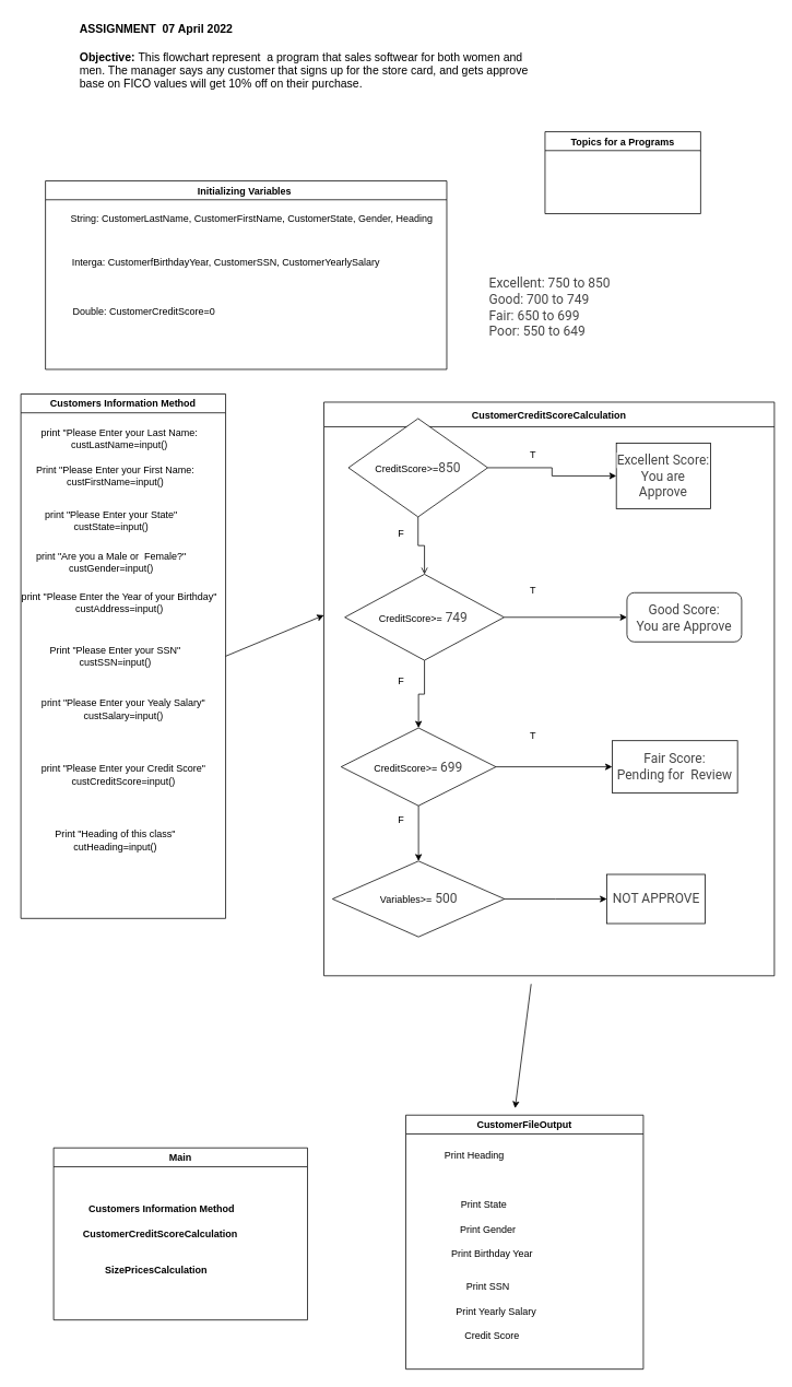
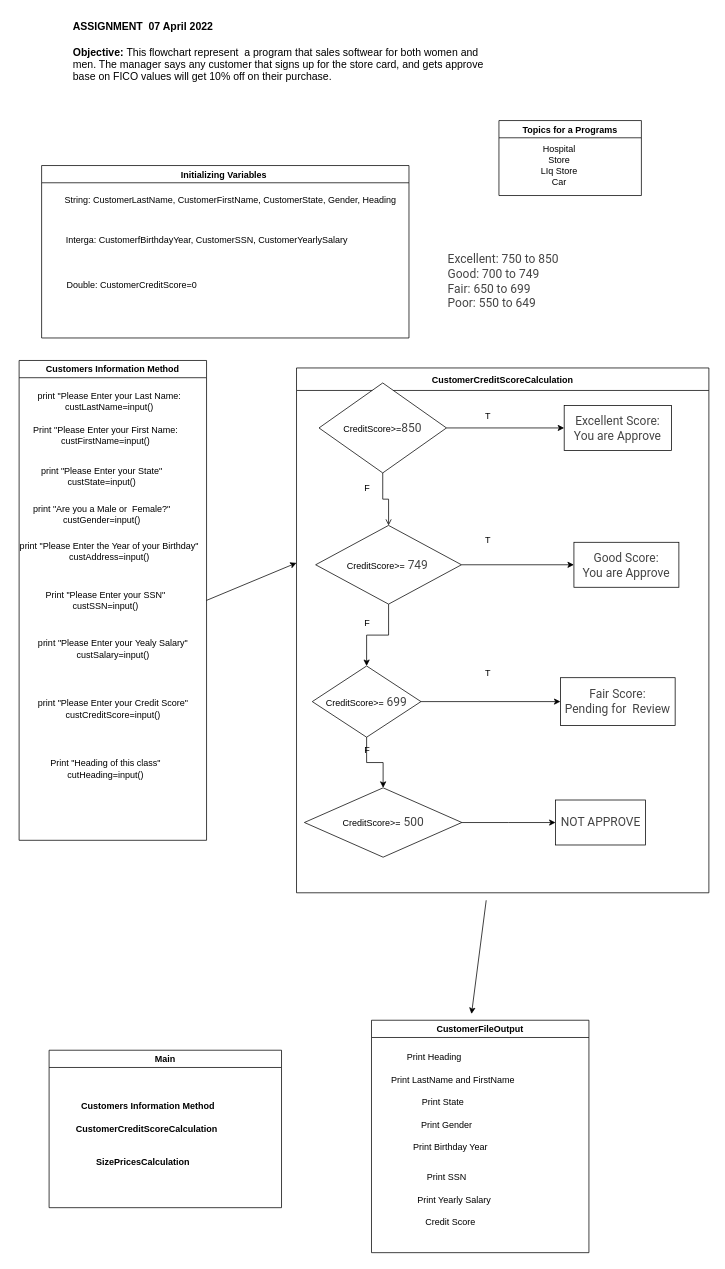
  <mxCell id="0" />
  <mxCell id="1" parent="0" />
  <mxCell id="2" value="&lt;font style=&quot;font-size: 14px&quot;&gt;&lt;b&gt;ASSIGNMENT&amp;nbsp; 07 April 2022&lt;br&gt;&lt;br&gt;Objective: &lt;/b&gt;This flowchart represent&amp;nbsp; a program that sales softwear for both women and men. The manager says any customer that signs up for the store card, and gets approve base on FICO values will get 10% off on their purchase.&lt;br&gt;&lt;br&gt;&lt;br&gt;&lt;br&gt;&lt;/font&gt;" style="text;whiteSpace=wrap;html=1;" parent="1" vertex="1"><mxGeometry x="95" y="20" width="550" height="110" as="geometry" /></mxCell>
  <mxCell id="3" value="Topics for a Programs" style="swimlane;" parent="1" vertex="1"><mxGeometry x="665" y="160" width="190" height="100" as="geometry" /></mxCell>
+ <mxCell id="4" value="Hospital&lt;br&gt;Store&lt;br&gt;LIq Store&lt;br&gt;Car" style="text;html=1;align=center;verticalAlign=middle;resizable=0;points=[];autosize=1;strokeColor=none;fillColor=none;" parent="3" vertex="1"><mxGeometry x="50" y="30" width="60" height="60" as="geometry" /></mxCell>
  <mxCell id="5" value="&#10;Customers Information Method&#10;" style="swimlane;startSize=23;" parent="1" vertex="1"><mxGeometry x="25" y="480" width="250" height="640" as="geometry" /></mxCell>
  <mxCell id="6" value="print &quot;Please Enter your Last Name:&lt;br&gt;custLastName=input()" style="text;html=1;align=center;verticalAlign=middle;resizable=0;points=[];autosize=1;strokeColor=none;fillColor=none;" parent="5" vertex="1"><mxGeometry x="15" y="40" width="210" height="30" as="geometry" /></mxCell>
  <mxCell id="7" value="Print &quot;Please Enter your First Name:&lt;br&gt;custFirstName=input()" style="text;html=1;align=center;verticalAlign=middle;resizable=0;points=[];autosize=1;strokeColor=none;fillColor=none;" parent="5" vertex="1"><mxGeometry x="10" y="85" width="210" height="30" as="geometry" /></mxCell>
  <mxCell id="8" value="Print &quot;Please Enter your SSN&quot;&lt;br&gt;custSSN=input()" style="text;html=1;align=center;verticalAlign=middle;resizable=0;points=[];autosize=1;strokeColor=none;fillColor=none;" parent="5" vertex="1"><mxGeometry x="25" y="305" width="180" height="30" as="geometry" /></mxCell>
  <mxCell id="9" value="print &quot;Please Enter your Yealy Salary&quot;&lt;br&gt;custSalary=input()" style="text;html=1;align=center;verticalAlign=middle;resizable=0;points=[];autosize=1;strokeColor=none;fillColor=none;" parent="5" vertex="1"><mxGeometry x="15" y="370" width="220" height="30" as="geometry" /></mxCell>
  <mxCell id="10" value="print &quot;Please Enter the Year of your Birthday&quot;&lt;br&gt;custAddress=input()" style="text;html=1;align=center;verticalAlign=middle;resizable=0;points=[];autosize=1;strokeColor=none;fillColor=none;" parent="5" vertex="1"><mxGeometry x="-5" y="240" width="250" height="30" as="geometry" /></mxCell>
  <mxCell id="11" value="print &quot;Are you a Male or&amp;nbsp; Female?&quot;&lt;br&gt;custGender=input()" style="text;html=1;align=center;verticalAlign=middle;resizable=0;points=[];autosize=1;strokeColor=none;fillColor=none;" parent="5" vertex="1"><mxGeometry x="10" y="190" width="200" height="30" as="geometry" /></mxCell>
  <mxCell id="12" value="Print &quot;Heading of this class&quot;&lt;br&gt;cutHeading=input()" style="text;html=1;align=center;verticalAlign=middle;resizable=0;points=[];autosize=1;strokeColor=none;fillColor=none;" vertex="1" parent="5"><mxGeometry x="35" y="530" width="160" height="30" as="geometry" /></mxCell>
  <mxCell id="13" value="print &quot;Please Enter your Credit Score&quot;&lt;br&gt;custCreditScore=input()" style="text;html=1;align=center;verticalAlign=middle;resizable=0;points=[];autosize=1;strokeColor=none;fillColor=none;" vertex="1" parent="5"><mxGeometry x="15" y="450" width="220" height="30" as="geometry" /></mxCell>
  <mxCell id="14" value="&lt;span style=&quot;color: rgba(0 , 0 , 0 , 0) ; font-family: monospace ; font-size: 0px&quot;&gt;%3CmxGraphModel%3E%3Croot%3E%3CmxCell%20id%3D%220%22%2F%3E%3CmxCell%20id%3D%221%22%20parent%3D%220%22%2F%3E%3CmxCell%20id%3D%222%22%20value%3D%22print%20%26quot%3BPlease%20Enter%20your%20Yealy%20Salary%26quot%3B%26lt%3Bbr%26gt%3BcustSalary%3Dinput()%22%20style%3D%22text%3Bhtml%3D1%3Balign%3Dcenter%3BverticalAlign%3Dmiddle%3Bresizable%3D0%3Bpoints%3D%5B%5D%3Bautosize%3D1%3BstrokeColor%3Dnone%3BfillColor%3Dnone%3B%22%20vertex%3D%221%22%20parent%3D%221%22%3E%3CmxGeometry%20x%3D%2235%22%20y%3D%22880%22%20width%3D%22220%22%20height%3D%2230%22%20as%3D%22geometry%22%2F%3E%3C%2FmxCell%3E%3C%2Froot%3E%3C%2FmxGraphModel%3E&lt;/span&gt;" style="text;html=1;align=center;verticalAlign=middle;resizable=0;points=[];autosize=1;strokeColor=none;fillColor=none;" vertex="1" parent="5"><mxGeometry x="80" y="460" width="20" height="20" as="geometry" /></mxCell>
  <mxCell id="15" value="print &quot;Please Enter your State&quot;&lt;br&gt;custState=input()" style="text;html=1;align=center;verticalAlign=middle;resizable=0;points=[];autosize=1;strokeColor=none;fillColor=none;" vertex="1" parent="5"><mxGeometry x="20" y="140" width="180" height="30" as="geometry" /></mxCell>
  <mxCell id="16" value="CustomerCreditScoreCalculation" style="swimlane;startSize=30;" parent="1" vertex="1"><mxGeometry x="395" y="490" width="550" height="700" as="geometry" /></mxCell>
  <mxCell id="17" value="" style="edgeStyle=orthogonalEdgeStyle;rounded=0;orthogonalLoop=1;jettySize=auto;html=1;" parent="16" source="19" target="20" edge="1"><mxGeometry relative="1" as="geometry" /></mxCell>
  <mxCell id="18" value="" style="edgeStyle=orthogonalEdgeStyle;rounded=0;orthogonalLoop=1;jettySize=auto;html=1;endArrow=open;" edge="1" parent="16" source="19" target="23"><mxGeometry relative="1" as="geometry" /></mxCell>
  <mxCell id="19" value="CreditScore&amp;gt;=&lt;span style=&quot;color: rgb(68 , 68 , 68) ; font-family: &amp;#34;roboto&amp;#34; , sans-serif ; font-size: 16px ; text-align: left ; background-color: rgb(255 , 255 , 255)&quot;&gt;850&lt;/span&gt;" style="rhombus;whiteSpace=wrap;html=1;" parent="16" vertex="1"><mxGeometry x="30" y="20" width="170" height="120" as="geometry" /></mxCell>
- <mxCell id="20" value="&lt;span style=&quot;color: rgb(68 , 68 , 68) ; font-family: &amp;#34;roboto&amp;#34; , sans-serif ; font-size: 16px ; text-align: left ; background-color: rgb(255 , 255 , 255)&quot;&gt;Excellent Score:&lt;br&gt;You are Approve&lt;br&gt;&lt;/span&gt;" style="whiteSpace=wrap;html=1;" parent="16" vertex="1"><mxGeometry x="357" y="50" width="115" height="80" as="geometry" /></mxCell>
+ <mxCell id="20" value="&lt;span style=&quot;color: rgb(68 , 68 , 68) ; font-family: &amp;#34;roboto&amp;#34; , sans-serif ; font-size: 16px ; text-align: left ; background-color: rgb(255 , 255 , 255)&quot;&gt;Excellent Score:&lt;br&gt;You are Approve&lt;br&gt;&lt;/span&gt;" style="whiteSpace=wrap;html=1;" parent="16" vertex="1"><mxGeometry x="357" y="50" width="143" height="60" as="geometry" /></mxCell>
  <mxCell id="21" value="" style="edgeStyle=orthogonalEdgeStyle;rounded=0;orthogonalLoop=1;jettySize=auto;html=1;" parent="16" source="23" target="25" edge="1"><mxGeometry relative="1" as="geometry" /></mxCell>
  <mxCell id="22" value="" style="edgeStyle=orthogonalEdgeStyle;rounded=0;orthogonalLoop=1;jettySize=auto;html=1;" parent="16" source="23" target="26" edge="1"><mxGeometry relative="1" as="geometry" /></mxCell>
  <mxCell id="23" value="CreditScore&amp;gt;=&lt;span style=&quot;color: rgb(68 , 68 , 68) ; font-family: &amp;#34;roboto&amp;#34; , sans-serif ; font-size: 16px ; text-align: left ; background-color: rgb(255 , 255 , 255)&quot;&gt;&amp;nbsp;749&amp;nbsp;&lt;/span&gt;" style="rhombus;whiteSpace=wrap;html=1;" parent="16" vertex="1"><mxGeometry x="25.5" y="210" width="194.5" height="105" as="geometry" /></mxCell>
  <mxCell id="24" value="" style="edgeStyle=orthogonalEdgeStyle;rounded=0;orthogonalLoop=1;jettySize=auto;html=1;" edge="1" parent="16" source="25" target="29"><mxGeometry relative="1" as="geometry" /></mxCell>
- <mxCell id="25" value="CreditScore&amp;gt;=&lt;span style=&quot;color: rgb(68 , 68 , 68) ; font-family: &amp;#34;roboto&amp;#34; , sans-serif ; font-size: 16px ; text-align: left ; background-color: rgb(255 , 255 , 255)&quot;&gt;&amp;nbsp;&lt;/span&gt;&lt;span style=&quot;color: rgb(68 , 68 , 68) ; font-family: &amp;#34;roboto&amp;#34; , sans-serif ; font-size: 16px ; text-align: left ; background-color: rgb(255 , 255 , 255)&quot;&gt;699&lt;/span&gt;" style="rhombus;whiteSpace=wrap;html=1;" parent="16" vertex="1"><mxGeometry x="21" y="397.5" width="189" height="95" as="geometry" /></mxCell>
- <mxCell id="26" value="&lt;span style=&quot;color: rgb(68 , 68 , 68) ; font-family: &amp;#34;roboto&amp;#34; , sans-serif ; font-size: 16px ; text-align: left ; background-color: rgb(255 , 255 , 255)&quot;&gt;Good Score:&lt;/span&gt;&lt;br style=&quot;color: rgb(68 , 68 , 68) ; font-family: &amp;#34;roboto&amp;#34; , sans-serif ; font-size: 16px ; text-align: left&quot;&gt;&lt;span style=&quot;color: rgb(68 , 68 , 68) ; font-family: &amp;#34;roboto&amp;#34; , sans-serif ; font-size: 16px ; text-align: left ; background-color: rgb(255 , 255 , 255)&quot;&gt;You are Approve&lt;/span&gt;" style="whiteSpace=wrap;html=1;rounded=1;" parent="16" vertex="1"><mxGeometry x="370" y="232.5" width="140" height="60" as="geometry" /></mxCell>
+ <mxCell id="25" value="CreditScore&amp;gt;=&lt;span style=&quot;color: rgb(68 , 68 , 68) ; font-family: &amp;#34;roboto&amp;#34; , sans-serif ; font-size: 16px ; text-align: left ; background-color: rgb(255 , 255 , 255)&quot;&gt;&amp;nbsp;&lt;/span&gt;&lt;span style=&quot;color: rgb(68 , 68 , 68) ; font-family: &amp;#34;roboto&amp;#34; , sans-serif ; font-size: 16px ; text-align: left ; background-color: rgb(255 , 255 , 255)&quot;&gt;699&lt;/span&gt;" style="rhombus;whiteSpace=wrap;html=1;" parent="16" vertex="1"><mxGeometry x="21" y="397.5" width="145" height="95" as="geometry" /></mxCell>
+ <mxCell id="26" value="&lt;span style=&quot;color: rgb(68 , 68 , 68) ; font-family: &amp;#34;roboto&amp;#34; , sans-serif ; font-size: 16px ; text-align: left ; background-color: rgb(255 , 255 , 255)&quot;&gt;Good Score:&lt;/span&gt;&lt;br style=&quot;color: rgb(68 , 68 , 68) ; font-family: &amp;#34;roboto&amp;#34; , sans-serif ; font-size: 16px ; text-align: left&quot;&gt;&lt;span style=&quot;color: rgb(68 , 68 , 68) ; font-family: &amp;#34;roboto&amp;#34; , sans-serif ; font-size: 16px ; text-align: left ; background-color: rgb(255 , 255 , 255)&quot;&gt;You are Approve&lt;/span&gt;" style="whiteSpace=wrap;html=1;" parent="16" vertex="1"><mxGeometry x="370" y="232.5" width="140" height="60" as="geometry" /></mxCell>
  <mxCell id="27" value="T" style="text;html=1;align=center;verticalAlign=middle;resizable=0;points=[];autosize=1;strokeColor=none;fillColor=none;" parent="16" vertex="1"><mxGeometry x="245" y="220" width="20" height="20" as="geometry" /></mxCell>
  <mxCell id="28" value="T" style="text;html=1;align=center;verticalAlign=middle;resizable=0;points=[];autosize=1;strokeColor=none;fillColor=none;" parent="16" vertex="1"><mxGeometry x="245" y="55" width="20" height="20" as="geometry" /></mxCell>
  <mxCell id="29" value="&lt;span style=&quot;color: rgb(68 , 68 , 68) ; font-family: &amp;#34;roboto&amp;#34; , sans-serif ; font-size: 16px ; text-align: left ; background-color: rgb(255 , 255 , 255)&quot;&gt;Fair Score:&lt;br&gt;Pending for&amp;nbsp; Review&lt;br&gt;&lt;/span&gt;" style="whiteSpace=wrap;html=1;" vertex="1" parent="16"><mxGeometry x="352" y="413.13" width="153" height="63.75" as="geometry" /></mxCell>
  <mxCell id="30" value="T" style="text;html=1;align=center;verticalAlign=middle;resizable=0;points=[];autosize=1;strokeColor=none;fillColor=none;" parent="16" vertex="1"><mxGeometry x="245" y="397.5" width="20" height="20" as="geometry" /></mxCell>
  <mxCell id="31" value="" style="edgeStyle=orthogonalEdgeStyle;rounded=0;orthogonalLoop=1;jettySize=auto;html=1;" edge="1" parent="16" source="32" target="36"><mxGeometry relative="1" as="geometry" /></mxCell>
- <mxCell id="32" value="Variables&amp;gt;=&lt;span style=&quot;color: rgb(68 , 68 , 68) ; font-family: &amp;#34;roboto&amp;#34; , sans-serif ; font-size: 16px ; text-align: left ; background-color: rgb(255 , 255 , 255)&quot;&gt;&amp;nbsp;500&lt;/span&gt;&lt;span style=&quot;color: rgb(68 , 68 , 68) ; font-family: &amp;#34;roboto&amp;#34; , sans-serif ; font-size: 16px ; text-align: left ; background-color: rgb(255 , 255 , 255)&quot;&gt;&lt;br&gt;&lt;/span&gt;" style="rhombus;whiteSpace=wrap;html=1;" parent="16" vertex="1"><mxGeometry x="10.5" y="560" width="210" height="92.5" as="geometry" /></mxCell>
+ <mxCell id="32" value="CreditScore&amp;gt;=&lt;span style=&quot;color: rgb(68 , 68 , 68) ; font-family: &amp;#34;roboto&amp;#34; , sans-serif ; font-size: 16px ; text-align: left ; background-color: rgb(255 , 255 , 255)&quot;&gt;&amp;nbsp;500&lt;/span&gt;&lt;span style=&quot;color: rgb(68 , 68 , 68) ; font-family: &amp;#34;roboto&amp;#34; , sans-serif ; font-size: 16px ; text-align: left ; background-color: rgb(255 , 255 , 255)&quot;&gt;&lt;br&gt;&lt;/span&gt;" style="rhombus;whiteSpace=wrap;html=1;" parent="16" vertex="1"><mxGeometry x="10.5" y="560" width="210" height="92.5" as="geometry" /></mxCell>
  <mxCell id="33" value="" style="edgeStyle=orthogonalEdgeStyle;rounded=0;orthogonalLoop=1;jettySize=auto;html=1;" parent="16" source="25" target="32" edge="1"><mxGeometry relative="1" as="geometry" /></mxCell>
  <mxCell id="34" value="F" style="text;html=1;align=center;verticalAlign=middle;resizable=0;points=[];autosize=1;strokeColor=none;fillColor=none;" vertex="1" parent="16"><mxGeometry x="84" y="330" width="20" height="20" as="geometry" /></mxCell>
  <mxCell id="35" value="F" style="text;html=1;align=center;verticalAlign=middle;resizable=0;points=[];autosize=1;strokeColor=none;fillColor=none;" vertex="1" parent="16"><mxGeometry x="84" y="500" width="20" height="20" as="geometry" /></mxCell>
  <mxCell id="36" value="&lt;div style=&quot;text-align: left&quot;&gt;&lt;font color=&quot;#444444&quot; face=&quot;roboto, sans-serif&quot;&gt;&lt;span style=&quot;font-size: 16px ; background-color: rgb(255 , 255 , 255)&quot;&gt;NOT APPROVE&lt;/span&gt;&lt;/font&gt;&lt;/div&gt;" style="whiteSpace=wrap;html=1;" vertex="1" parent="16"><mxGeometry x="345.5" y="576.25" width="120" height="60" as="geometry" /></mxCell>
  <mxCell id="37" value="F" style="text;html=1;align=center;verticalAlign=middle;resizable=0;points=[];autosize=1;strokeColor=none;fillColor=none;" vertex="1" parent="16"><mxGeometry x="84" y="150" width="20" height="20" as="geometry" /></mxCell>
  <mxCell id="38" value="Initializing Variables " style="swimlane;startSize=23;" parent="1" vertex="1"><mxGeometry x="55" y="220" width="490" height="230" as="geometry" /></mxCell>
  <mxCell id="39" value="String: CustomerLastName, CustomerFirstName, CustomerState, Gender, Heading " style="text;strokeColor=none;fillColor=none;align=left;verticalAlign=middle;spacingLeft=4;spacingRight=4;overflow=hidden;points=[[0,0.5],[1,0.5]];portConstraint=eastwest;rotatable=0;" parent="38" vertex="1"><mxGeometry x="25" y="30" width="465" height="30" as="geometry" /></mxCell>
  <mxCell id="40" value="Interga: CustomerfBirthdayYear, CustomerSSN, CustomerYearlySalary" style="text;html=1;align=center;verticalAlign=middle;resizable=0;points=[];autosize=1;strokeColor=none;fillColor=none;" parent="38" vertex="1"><mxGeometry x="25" y="90" width="390" height="20" as="geometry" /></mxCell>
  <mxCell id="41" value="Double: CustomerCreditScore=0" style="text;html=1;align=center;verticalAlign=middle;resizable=0;points=[];autosize=1;strokeColor=none;fillColor=none;" vertex="1" parent="38"><mxGeometry x="25" y="150" width="190" height="20" as="geometry" /></mxCell>
  <mxCell id="42" value="CustomerFileOutput" style="swimlane;" parent="1" vertex="1"><mxGeometry x="495" y="1360" width="290" height="310" as="geometry" /></mxCell>
+ <mxCell id="43" value="Print LastName and FirstName&amp;nbsp;" style="text;html=1;align=center;verticalAlign=middle;resizable=0;points=[];autosize=1;strokeColor=none;fillColor=none;" parent="42" vertex="1"><mxGeometry x="20" y="70" width="180" height="20" as="geometry" /></mxCell>
  <mxCell id="44" value="Print Heading&amp;nbsp;" style="text;html=1;align=center;verticalAlign=middle;resizable=0;points=[];autosize=1;strokeColor=none;fillColor=none;" parent="42" vertex="1"><mxGeometry x="40" y="40" width="90" height="20" as="geometry" /></mxCell>
  <mxCell id="45" value="Print State" style="text;html=1;align=center;verticalAlign=middle;resizable=0;points=[];autosize=1;strokeColor=none;fillColor=none;" parent="42" vertex="1"><mxGeometry x="60" y="100" width="70" height="20" as="geometry" /></mxCell>
  <mxCell id="46" value="Print Gender" style="text;html=1;align=center;verticalAlign=middle;resizable=0;points=[];autosize=1;strokeColor=none;fillColor=none;" parent="42" vertex="1"><mxGeometry x="60" y="130" width="80" height="20" as="geometry" /></mxCell>
  <mxCell id="47" value="Print Birthday Year" style="text;html=1;align=center;verticalAlign=middle;resizable=0;points=[];autosize=1;strokeColor=none;fillColor=none;" parent="42" vertex="1"><mxGeometry x="50" y="160" width="110" height="20" as="geometry" /></mxCell>
  <mxCell id="48" value="Print SSN" style="text;html=1;align=center;verticalAlign=middle;resizable=0;points=[];autosize=1;strokeColor=none;fillColor=none;" parent="42" vertex="1"><mxGeometry x="65" y="200" width="70" height="20" as="geometry" /></mxCell>
  <mxCell id="49" value="Print Yearly Salary" style="text;html=1;align=center;verticalAlign=middle;resizable=0;points=[];autosize=1;strokeColor=none;fillColor=none;" parent="42" vertex="1"><mxGeometry x="55" y="230" width="110" height="20" as="geometry" /></mxCell>
  <mxCell id="50" value="Credit Score" style="text;html=1;align=center;verticalAlign=middle;resizable=0;points=[];autosize=1;strokeColor=none;fillColor=none;" vertex="1" parent="42"><mxGeometry x="65" y="260" width="80" height="20" as="geometry" /></mxCell>
  <mxCell id="51" value="Main" style="swimlane;" parent="1" vertex="1"><mxGeometry x="65" y="1400" width="310" height="210" as="geometry" /></mxCell>
  <mxCell id="52" value="&lt;b&gt;&amp;nbsp;Customers Information Method&lt;br&gt;&lt;/b&gt;" style="text;html=1;align=center;verticalAlign=middle;resizable=0;points=[];autosize=1;strokeColor=none;fillColor=none;" parent="51" vertex="1"><mxGeometry x="30" y="65" width="200" height="20" as="geometry" /></mxCell>
  <mxCell id="53" value="&lt;span style=&quot;font-weight: 700&quot;&gt;CustomerCreditScoreCalculation&lt;/span&gt;" style="text;html=1;align=center;verticalAlign=middle;resizable=0;points=[];autosize=1;strokeColor=none;fillColor=none;" parent="51" vertex="1"><mxGeometry x="30" y="95" width="200" height="20" as="geometry" /></mxCell>
  <mxCell id="54" value="&lt;span style=&quot;font-weight: 700&quot;&gt;SizePricesCalculation&lt;/span&gt;" style="text;html=1;align=center;verticalAlign=middle;resizable=0;points=[];autosize=1;strokeColor=none;fillColor=none;" parent="51" vertex="1"><mxGeometry x="55" y="140" width="140" height="20" as="geometry" /></mxCell>
  <mxCell id="55" value="" style="endArrow=classic;html=1;rounded=0;entryX=0.46;entryY=-0.027;entryDx=0;entryDy=0;entryPerimeter=0;" parent="1" target="42" edge="1"><mxGeometry width="50" height="50" relative="1" as="geometry"><mxPoint x="648" y="1200" as="sourcePoint" /><mxPoint x="695" y="960" as="targetPoint" /></mxGeometry></mxCell>
  <mxCell id="56" value="" style="endArrow=classic;html=1;rounded=0;exitX=1;exitY=0.5;exitDx=0;exitDy=0;" parent="1" source="5" edge="1"><mxGeometry width="50" height="50" relative="1" as="geometry"><mxPoint x="315" y="780" as="sourcePoint" /><mxPoint x="395" y="750" as="targetPoint" /></mxGeometry></mxCell>
  <mxCell id="57" value="&lt;span style=&quot;color: rgb(68 , 68 , 68) ; font-family: &amp;#34;roboto&amp;#34; , sans-serif ; font-size: 16px ; font-style: normal ; font-weight: 400 ; letter-spacing: normal ; text-align: left ; text-indent: 0px ; text-transform: none ; word-spacing: 0px ; background-color: rgb(255 , 255 , 255) ; display: inline ; float: none&quot;&gt;&lt;br&gt;Excellent: 750 to 850 &lt;br&gt;Good: 700 to 749 &lt;br&gt;Fair: 650 to 699 &lt;br&gt;Poor: 550 to 649 &lt;br&gt;&lt;br&gt;&lt;/span&gt;" style="text;whiteSpace=wrap;html=1;" vertex="1" parent="1"><mxGeometry x="595" y="310" width="160" height="130" as="geometry" /></mxCell>
